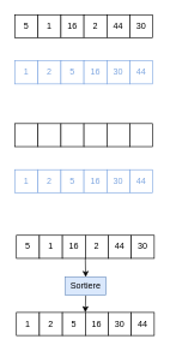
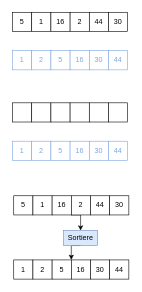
  <mxCell id="0" />
  <mxCell id="1" parent="0" />
  <mxCell id="2" value="5" style="whiteSpace=wrap;html=1;aspect=fixed;" vertex="1" parent="1"><mxGeometry x="20" y="20" width="32" height="32" as="geometry" /></mxCell>
  <mxCell id="3" value="1" style="whiteSpace=wrap;html=1;aspect=fixed;" vertex="1" parent="1"><mxGeometry x="52" y="20" width="32" height="32" as="geometry" /></mxCell>
  <mxCell id="4" value="16" style="whiteSpace=wrap;html=1;aspect=fixed;" vertex="1" parent="1"><mxGeometry x="84" y="20" width="32" height="32" as="geometry" /></mxCell>
  <mxCell id="5" value="2" style="whiteSpace=wrap;html=1;aspect=fixed;" vertex="1" parent="1"><mxGeometry x="116" y="20" width="32" height="32" as="geometry" /></mxCell>
  <mxCell id="6" value="44" style="whiteSpace=wrap;html=1;aspect=fixed;" vertex="1" parent="1"><mxGeometry x="148" y="20" width="32" height="32" as="geometry" /></mxCell>
  <mxCell id="7" value="30" style="whiteSpace=wrap;html=1;aspect=fixed;" vertex="1" parent="1"><mxGeometry x="180" y="20" width="32" height="32" as="geometry" /></mxCell>
  <mxCell id="8" value="1" style="whiteSpace=wrap;html=1;aspect=fixed;strokeColor=#7EA6E0;fontColor=#7EA6E0;" vertex="1" parent="1"><mxGeometry x="20" y="84" width="32" height="32" as="geometry" /></mxCell>
  <mxCell id="9" value="2" style="whiteSpace=wrap;html=1;aspect=fixed;strokeColor=#7EA6E0;fontColor=#7EA6E0;" vertex="1" parent="1"><mxGeometry x="52" y="84" width="32" height="32" as="geometry" /></mxCell>
  <mxCell id="10" value="5" style="whiteSpace=wrap;html=1;aspect=fixed;strokeColor=#7EA6E0;fontColor=#7EA6E0;" vertex="1" parent="1"><mxGeometry x="84" y="84" width="32" height="32" as="geometry" /></mxCell>
  <mxCell id="11" value="16" style="whiteSpace=wrap;html=1;aspect=fixed;strokeColor=#7EA6E0;fontColor=#7EA6E0;" vertex="1" parent="1"><mxGeometry x="116" y="84" width="32" height="32" as="geometry" /></mxCell>
  <mxCell id="12" value="30" style="whiteSpace=wrap;html=1;aspect=fixed;strokeColor=#7EA6E0;fontColor=#7EA6E0;" vertex="1" parent="1"><mxGeometry x="148" y="84" width="32" height="32" as="geometry" /></mxCell>
  <mxCell id="13" value="44" style="whiteSpace=wrap;html=1;aspect=fixed;strokeColor=#7EA6E0;fontColor=#7EA6E0;" vertex="1" parent="1"><mxGeometry x="180" y="84" width="32" height="32" as="geometry" /></mxCell>
  <mxCell id="14" value="" style="whiteSpace=wrap;html=1;aspect=fixed;" vertex="1" parent="1"><mxGeometry x="20" y="171" width="32" height="32" as="geometry" /></mxCell>
  <mxCell id="15" value="" style="whiteSpace=wrap;html=1;aspect=fixed;" vertex="1" parent="1"><mxGeometry x="52" y="171" width="32" height="32" as="geometry" /></mxCell>
  <mxCell id="16" value="" style="whiteSpace=wrap;html=1;aspect=fixed;" vertex="1" parent="1"><mxGeometry x="84" y="171" width="32" height="32" as="geometry" /></mxCell>
  <mxCell id="17" value="" style="whiteSpace=wrap;html=1;aspect=fixed;" vertex="1" parent="1"><mxGeometry x="116" y="171" width="32" height="32" as="geometry" /></mxCell>
  <mxCell id="18" value="" style="whiteSpace=wrap;html=1;aspect=fixed;" vertex="1" parent="1"><mxGeometry x="148" y="171" width="32" height="32" as="geometry" /></mxCell>
  <mxCell id="19" value="" style="whiteSpace=wrap;html=1;aspect=fixed;" vertex="1" parent="1"><mxGeometry x="180" y="171" width="32" height="32" as="geometry" /></mxCell>
  <mxCell id="20" value="1" style="whiteSpace=wrap;html=1;aspect=fixed;strokeColor=#7EA6E0;fontColor=#7EA6E0;" vertex="1" parent="1"><mxGeometry x="20" y="235" width="32" height="32" as="geometry" /></mxCell>
  <mxCell id="21" value="2" style="whiteSpace=wrap;html=1;aspect=fixed;strokeColor=#7EA6E0;fontColor=#7EA6E0;" vertex="1" parent="1"><mxGeometry x="52" y="235" width="32" height="32" as="geometry" /></mxCell>
  <mxCell id="22" value="5" style="whiteSpace=wrap;html=1;aspect=fixed;strokeColor=#7EA6E0;fontColor=#7EA6E0;" vertex="1" parent="1"><mxGeometry x="84" y="235" width="32" height="32" as="geometry" /></mxCell>
  <mxCell id="23" value="16" style="whiteSpace=wrap;html=1;aspect=fixed;strokeColor=#7EA6E0;fontColor=#7EA6E0;" vertex="1" parent="1"><mxGeometry x="116" y="235" width="32" height="32" as="geometry" /></mxCell>
  <mxCell id="24" value="30" style="whiteSpace=wrap;html=1;aspect=fixed;strokeColor=#7EA6E0;fontColor=#7EA6E0;" vertex="1" parent="1"><mxGeometry x="148" y="235" width="32" height="32" as="geometry" /></mxCell>
  <mxCell id="25" value="44" style="whiteSpace=wrap;html=1;aspect=fixed;strokeColor=#7EA6E0;fontColor=#7EA6E0;" vertex="1" parent="1"><mxGeometry x="180" y="235" width="32" height="32" as="geometry" /></mxCell>
  <mxCell id="26" value="5" style="whiteSpace=wrap;html=1;aspect=fixed;" vertex="1" parent="1"><mxGeometry x="22" y="326" width="32" height="32" as="geometry" /></mxCell>
  <mxCell id="27" value="1" style="whiteSpace=wrap;html=1;aspect=fixed;" vertex="1" parent="1"><mxGeometry x="54" y="326" width="32" height="32" as="geometry" /></mxCell>
  <mxCell id="28" style="edgeStyle=orthogonalEdgeStyle;rounded=0;orthogonalLoop=1;jettySize=auto;html=1;exitX=1;exitY=1;exitDx=0;exitDy=0;entryX=0.5;entryY=0;entryDx=0;entryDy=0;fontColor=#7EA6E0;" edge="1" parent="1" source="29" target="40"><mxGeometry relative="1" as="geometry" /></mxCell>
  <mxCell id="29" value="16" style="whiteSpace=wrap;html=1;aspect=fixed;" vertex="1" parent="1"><mxGeometry x="86" y="326" width="32" height="32" as="geometry" /></mxCell>
  <mxCell id="30" value="2" style="whiteSpace=wrap;html=1;aspect=fixed;" vertex="1" parent="1"><mxGeometry x="118" y="326" width="32" height="32" as="geometry" /></mxCell>
  <mxCell id="31" value="44" style="whiteSpace=wrap;html=1;aspect=fixed;" vertex="1" parent="1"><mxGeometry x="150" y="326" width="32" height="32" as="geometry" /></mxCell>
  <mxCell id="32" value="30" style="whiteSpace=wrap;html=1;aspect=fixed;" vertex="1" parent="1"><mxGeometry x="182" y="326" width="32" height="32" as="geometry" /></mxCell>
  <mxCell id="33" value="1" style="whiteSpace=wrap;html=1;aspect=fixed;" vertex="1" parent="1"><mxGeometry x="22" y="433" width="32" height="32" as="geometry" /></mxCell>
  <mxCell id="34" value="2" style="whiteSpace=wrap;html=1;aspect=fixed;" vertex="1" parent="1"><mxGeometry x="54" y="433" width="32" height="32" as="geometry" /></mxCell>
  <mxCell id="35" value="5" style="whiteSpace=wrap;html=1;aspect=fixed;" vertex="1" parent="1"><mxGeometry x="86" y="433" width="32" height="32" as="geometry" /></mxCell>
  <mxCell id="36" value="16" style="whiteSpace=wrap;html=1;aspect=fixed;" vertex="1" parent="1"><mxGeometry x="118" y="433" width="32" height="32" as="geometry" /></mxCell>
  <mxCell id="37" value="30" style="whiteSpace=wrap;html=1;aspect=fixed;" vertex="1" parent="1"><mxGeometry x="150" y="433" width="32" height="32" as="geometry" /></mxCell>
  <mxCell id="38" value="44" style="whiteSpace=wrap;html=1;aspect=fixed;" vertex="1" parent="1"><mxGeometry x="182" y="433" width="32" height="32" as="geometry" /></mxCell>
  <mxCell id="39" style="edgeStyle=orthogonalEdgeStyle;rounded=0;orthogonalLoop=1;jettySize=auto;html=1;exitX=0.5;exitY=1;exitDx=0;exitDy=0;entryX=1;entryY=0;entryDx=0;entryDy=0;fontColor=#000000;" edge="1" parent="1" source="40" target="35"><mxGeometry relative="1" as="geometry" /></mxCell>
- <mxCell id="40" value="&lt;font color=&quot;#000000&quot;&gt;Sortiere&lt;/font&gt;" style="rounded=0;whiteSpace=wrap;html=1;fillColor=#dae8fc;strokeColor=#6c8ebf;" vertex="1" parent="1"><mxGeometry x="90" y="384" width="57" height="25" as="geometry" /></mxCell>
+ <mxCell id="40" value="&lt;font color=&quot;#000000&quot;&gt;Sortiere&lt;/font&gt;" style="rounded=0;whiteSpace=wrap;html=1;fillColor=#dae8fc;strokeColor=#6c8ebf;" vertex="1" parent="1"><mxGeometry x="105" y="384" width="57" height="25" as="geometry" /></mxCell>
